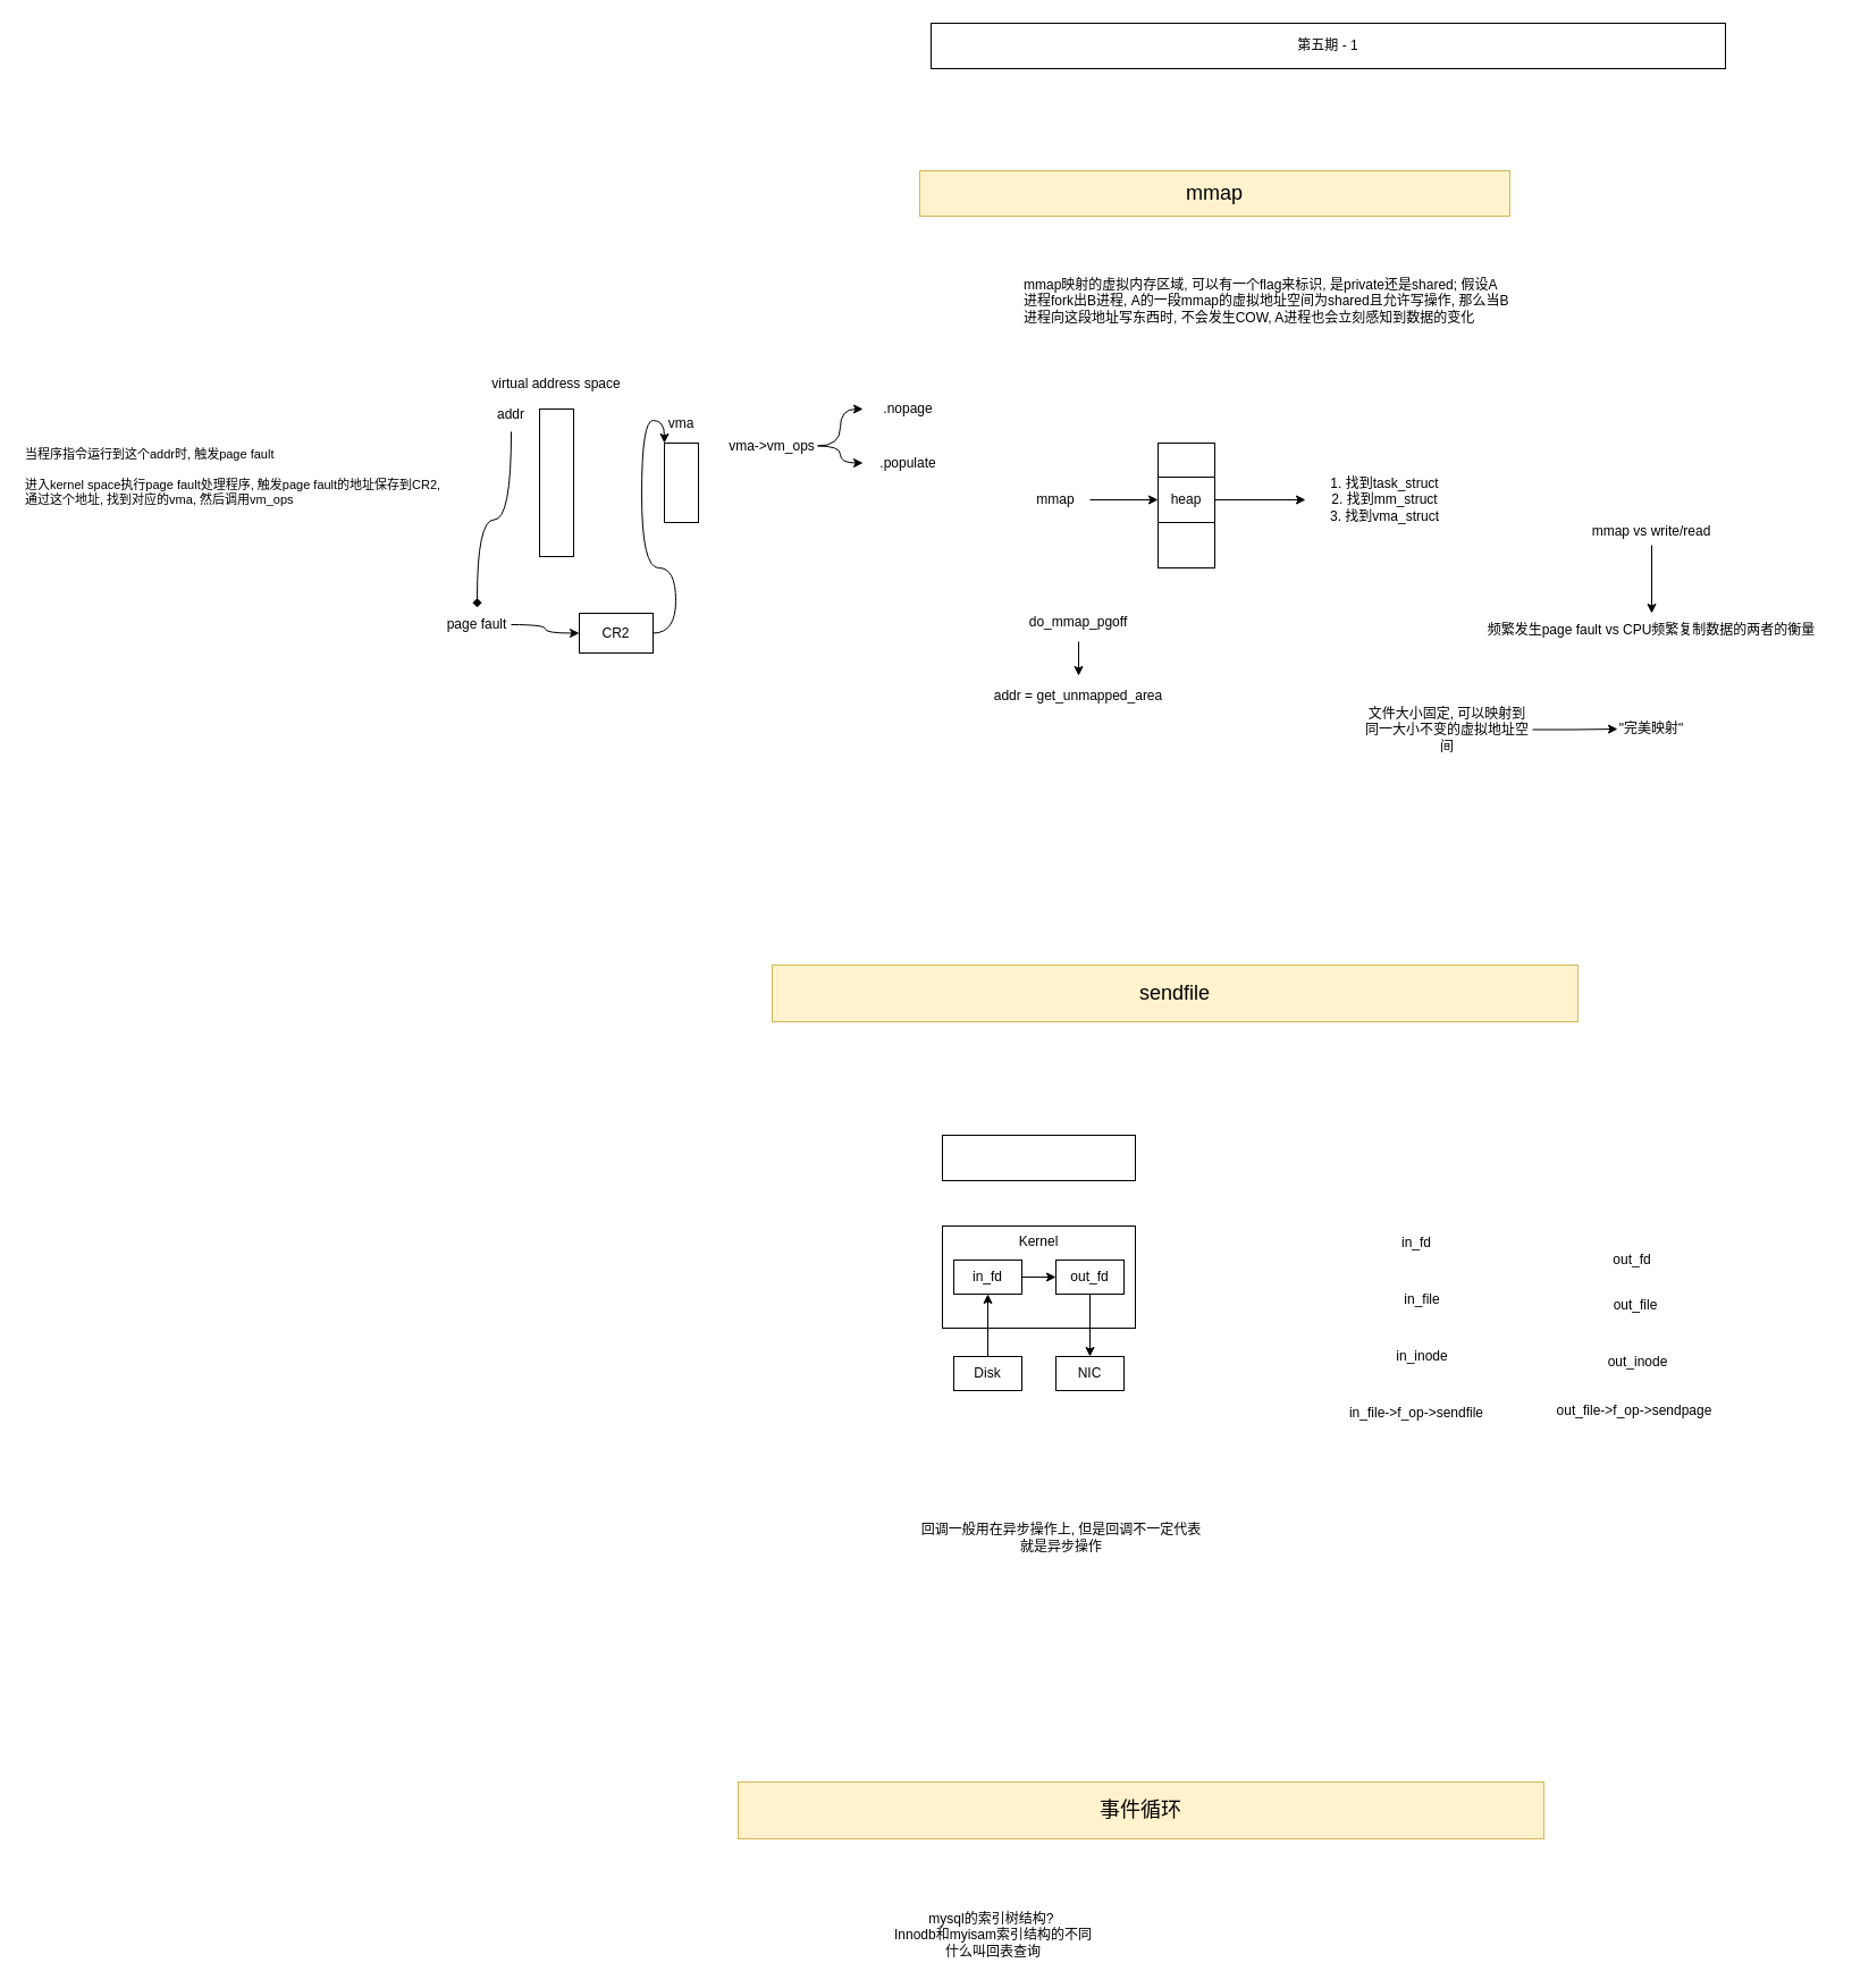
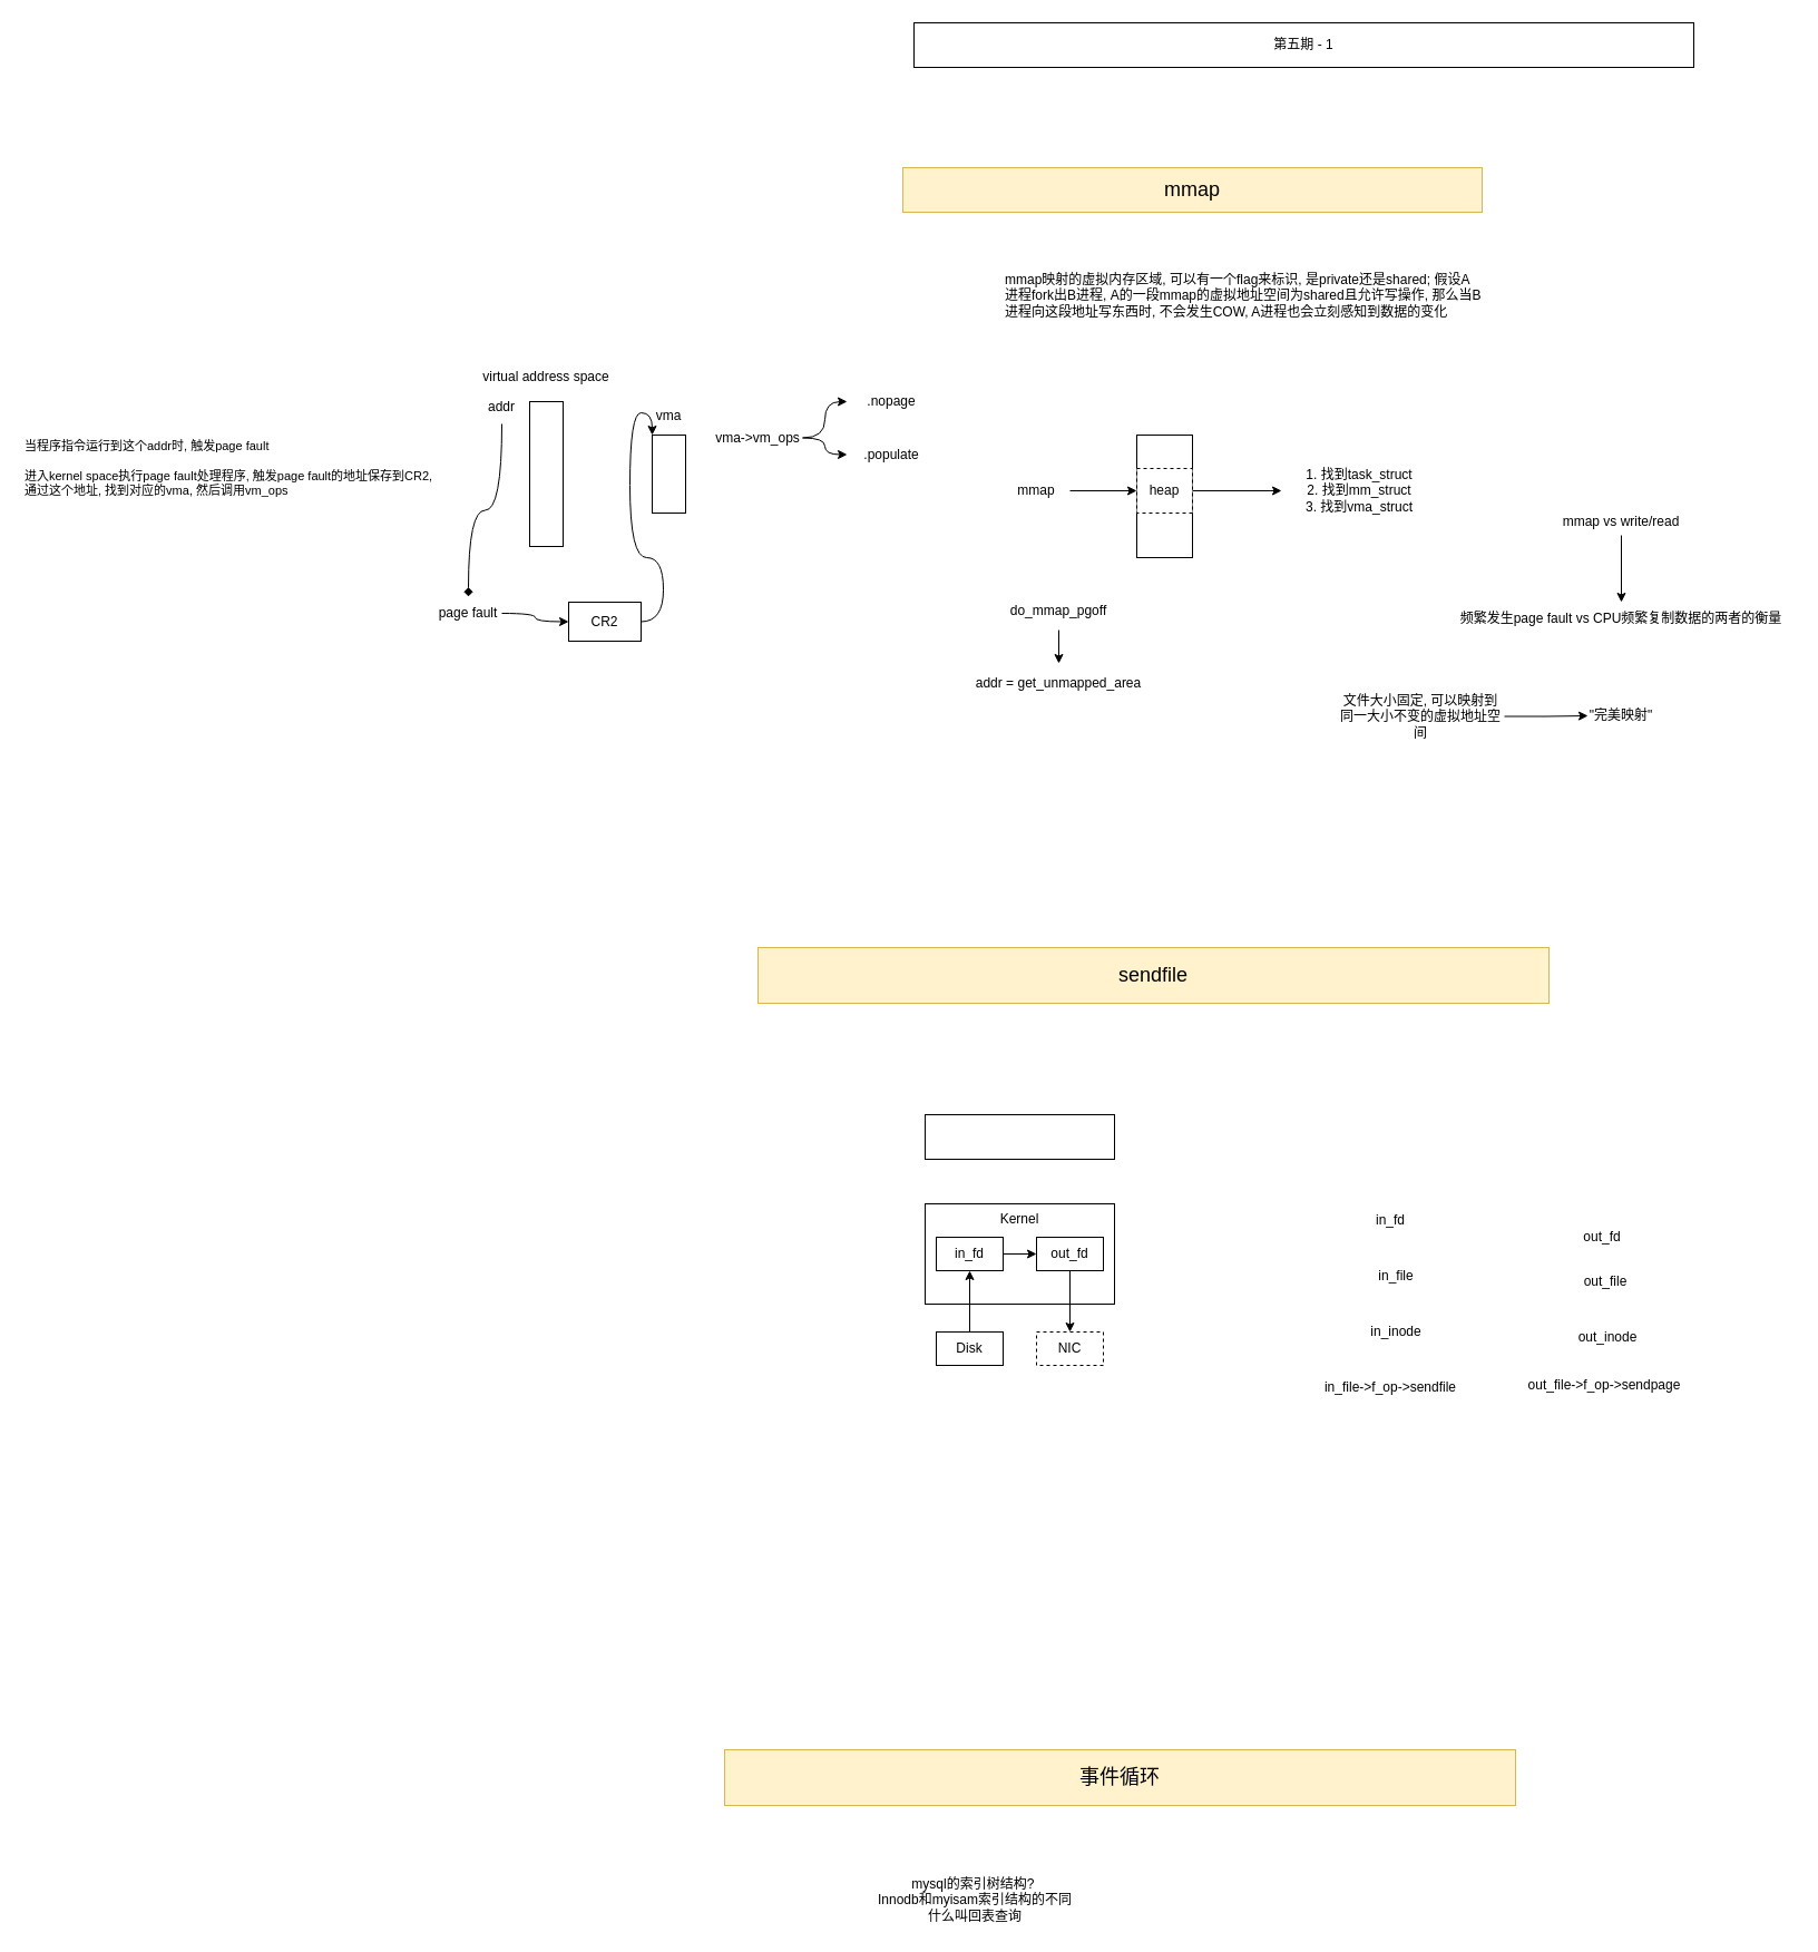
  <mxCell id="0" />
  <mxCell id="1" parent="0" />
  <mxCell id="2" value="第五期 - 1" style="rounded=0;whiteSpace=wrap;html=1;" parent="1" vertex="1"><mxGeometry x="820" y="20" width="700" height="40" as="geometry" /></mxCell>
  <mxCell id="3" value="mmap映射的虚拟内存区域, 可以有一个flag来标识, 是private还是shared; 假设A进程fork出B进程, A的一段mmap的虚拟地址空间为shared且允许写操作, 那么当B进程向这段地址写东西时, 不会发生COW, A进程也会立刻感知到数据的变化" style="text;html=1;strokeColor=none;fillColor=none;align=left;verticalAlign=middle;whiteSpace=wrap;rounded=0;" parent="1" vertex="1"><mxGeometry x="900" y="220" width="430" height="90" as="geometry" /></mxCell>
  <mxCell id="4" style="edgeStyle=orthogonalEdgeStyle;rounded=0;orthogonalLoop=1;jettySize=auto;html=1;" parent="1" source="5" target="8" edge="1"><mxGeometry relative="1" as="geometry" /></mxCell>
  <mxCell id="5" value="mmap" style="text;html=1;strokeColor=none;fillColor=none;align=center;verticalAlign=middle;whiteSpace=wrap;rounded=0;" parent="1" vertex="1"><mxGeometry x="900" y="425" width="60" height="30" as="geometry" /></mxCell>
  <mxCell id="6" value="" style="rounded=0;whiteSpace=wrap;html=1;" parent="1" vertex="1"><mxGeometry x="1020" y="390" width="50" height="110" as="geometry" /></mxCell>
  <mxCell id="7" style="edgeStyle=orthogonalEdgeStyle;rounded=0;orthogonalLoop=1;jettySize=auto;html=1;" parent="1" source="8" target="9" edge="1"><mxGeometry relative="1" as="geometry" /></mxCell>
- <mxCell id="8" value="heap" style="rounded=0;whiteSpace=wrap;html=1;" parent="1" vertex="1"><mxGeometry x="1020" y="420" width="50" height="40" as="geometry" /></mxCell>
+ <mxCell id="8" value="heap" style="rounded=0;whiteSpace=wrap;html=1;dashed=1;" parent="1" vertex="1"><mxGeometry x="1020" y="420" width="50" height="40" as="geometry" /></mxCell>
  <mxCell id="9" value="1. 找到task_struct&lt;br&gt;2. 找到mm_struct&lt;br&gt;3. 找到vma_struct" style="text;html=1;strokeColor=none;fillColor=none;align=center;verticalAlign=middle;whiteSpace=wrap;rounded=0;" parent="1" vertex="1"><mxGeometry x="1150" y="410" width="140" height="60" as="geometry" /></mxCell>
  <mxCell id="10" value="" style="edgeStyle=orthogonalEdgeStyle;rounded=0;orthogonalLoop=1;jettySize=auto;html=1;" parent="1" source="11" target="12" edge="1"><mxGeometry relative="1" as="geometry" /></mxCell>
  <mxCell id="11" value="do_mmap_pgoff" style="text;html=1;strokeColor=none;fillColor=none;align=center;verticalAlign=middle;whiteSpace=wrap;rounded=0;" parent="1" vertex="1"><mxGeometry x="890" y="530" width="120" height="35" as="geometry" /></mxCell>
  <mxCell id="12" value="addr = get_unmapped_area" style="text;html=1;strokeColor=none;fillColor=none;align=center;verticalAlign=middle;whiteSpace=wrap;rounded=0;" parent="1" vertex="1"><mxGeometry x="865" y="595" width="170" height="35" as="geometry" /></mxCell>
  <mxCell id="13" value="&quot;完美映射&quot;" style="text;html=1;strokeColor=none;fillColor=none;align=center;verticalAlign=middle;whiteSpace=wrap;rounded=0;" parent="1" vertex="1"><mxGeometry x="1425" y="627" width="60" height="30" as="geometry" /></mxCell>
  <mxCell id="14" value="频繁发生page fault vs CPU频繁复制数据的两者的衡量" style="text;html=1;strokeColor=none;fillColor=none;align=center;verticalAlign=middle;whiteSpace=wrap;rounded=0;" parent="1" vertex="1"><mxGeometry x="1300" y="540" width="310" height="30" as="geometry" /></mxCell>
  <mxCell id="15" style="edgeStyle=orthogonalEdgeStyle;rounded=0;orthogonalLoop=1;jettySize=auto;html=1;" parent="1" source="16" target="14" edge="1"><mxGeometry relative="1" as="geometry" /></mxCell>
  <mxCell id="16" value="mmap vs write/read" style="text;html=1;strokeColor=none;fillColor=none;align=center;verticalAlign=middle;whiteSpace=wrap;rounded=0;" parent="1" vertex="1"><mxGeometry x="1380" y="455" width="150" height="25" as="geometry" /></mxCell>
  <mxCell id="17" style="edgeStyle=orthogonalEdgeStyle;rounded=0;orthogonalLoop=1;jettySize=auto;html=1;entryX=0;entryY=0.5;entryDx=0;entryDy=0;" parent="1" source="18" target="13" edge="1"><mxGeometry relative="1" as="geometry" /></mxCell>
  <mxCell id="18" value="文件大小固定, 可以映射到同一大小不变的虚拟地址空间" style="text;html=1;strokeColor=none;fillColor=none;align=center;verticalAlign=middle;whiteSpace=wrap;rounded=0;" parent="1" vertex="1"><mxGeometry x="1200" y="630" width="150" height="25" as="geometry" /></mxCell>
  <mxCell id="19" value="sendfile" style="text;html=1;strokeColor=#d6b656;fillColor=#fff2cc;align=center;verticalAlign=middle;whiteSpace=wrap;rounded=0;fontSize=18;" parent="1" vertex="1"><mxGeometry x="680" y="850" width="710" height="50" as="geometry" /></mxCell>
  <mxCell id="20" value="mmap" style="text;html=1;strokeColor=#d6b656;fillColor=#fff2cc;align=center;verticalAlign=middle;whiteSpace=wrap;rounded=0;fontSize=18;" parent="1" vertex="1"><mxGeometry x="810" y="150" width="520" height="40" as="geometry" /></mxCell>
  <mxCell id="21" value="" style="rounded=0;whiteSpace=wrap;html=1;" parent="1" vertex="1"><mxGeometry x="830" y="1000" width="170" height="40" as="geometry" /></mxCell>
  <mxCell id="22" value="Kernel" style="rounded=0;whiteSpace=wrap;html=1;verticalAlign=top;" parent="1" vertex="1"><mxGeometry x="830" y="1080" width="170" height="90" as="geometry" /></mxCell>
  <mxCell id="23" value="in_fd" style="text;html=1;strokeColor=none;fillColor=none;align=center;verticalAlign=middle;whiteSpace=wrap;rounded=0;" parent="1" vertex="1"><mxGeometry x="1218" y="1080" width="60" height="30" as="geometry" /></mxCell>
  <mxCell id="24" value="out_fd" style="text;html=1;strokeColor=none;fillColor=none;align=center;verticalAlign=middle;whiteSpace=wrap;rounded=0;" parent="1" vertex="1"><mxGeometry x="1407.5" y="1095" width="60" height="30" as="geometry" /></mxCell>
  <mxCell id="25" value="in_file" style="text;html=1;strokeColor=none;fillColor=none;align=center;verticalAlign=middle;whiteSpace=wrap;rounded=0;" parent="1" vertex="1"><mxGeometry x="1223" y="1130" width="60" height="30" as="geometry" /></mxCell>
  <mxCell id="26" value="out_file" style="text;html=1;strokeColor=none;fillColor=none;align=center;verticalAlign=middle;whiteSpace=wrap;rounded=0;" parent="1" vertex="1"><mxGeometry x="1410.5" y="1135" width="60" height="30" as="geometry" /></mxCell>
  <mxCell id="27" value="in_inode" style="text;html=1;strokeColor=none;fillColor=none;align=center;verticalAlign=middle;whiteSpace=wrap;rounded=0;" parent="1" vertex="1"><mxGeometry x="1223" y="1180" width="60" height="30" as="geometry" /></mxCell>
  <mxCell id="28" value="out_inode" style="text;html=1;strokeColor=none;fillColor=none;align=center;verticalAlign=middle;whiteSpace=wrap;rounded=0;" parent="1" vertex="1"><mxGeometry x="1412.5" y="1185" width="60" height="30" as="geometry" /></mxCell>
  <mxCell id="29" value="in_file-&amp;gt;f_op-&amp;gt;sendfile" style="text;html=1;strokeColor=none;fillColor=none;align=center;verticalAlign=middle;whiteSpace=wrap;rounded=0;" parent="1" vertex="1"><mxGeometry x="1178" y="1225" width="140" height="40" as="geometry" /></mxCell>
  <mxCell id="30" value="out_file-&amp;gt;f_op-&amp;gt;sendpage" style="text;html=1;strokeColor=none;fillColor=none;align=center;verticalAlign=middle;whiteSpace=wrap;rounded=0;" parent="1" vertex="1"><mxGeometry x="1350" y="1225" width="180" height="35" as="geometry" /></mxCell>
- <mxCell id="31" value="回调一般用在异步操作上, 但是回调不一定代表就是异步操作" style="text;html=1;strokeColor=none;fillColor=none;align=center;verticalAlign=middle;whiteSpace=wrap;rounded=0;" parent="1" vertex="1"><mxGeometry x="810" y="1330" width="250" height="50" as="geometry" /></mxCell>
  <mxCell id="32" value="" style="edgeStyle=orthogonalEdgeStyle;rounded=0;orthogonalLoop=1;jettySize=auto;html=1;" parent="1" source="33" target="35" edge="1"><mxGeometry relative="1" as="geometry" /></mxCell>
  <mxCell id="33" value="in_fd" style="rounded=0;whiteSpace=wrap;html=1;" parent="1" vertex="1"><mxGeometry x="840" y="1110" width="60" height="30" as="geometry" /></mxCell>
  <mxCell id="34" style="edgeStyle=orthogonalEdgeStyle;rounded=0;orthogonalLoop=1;jettySize=auto;html=1;" parent="1" source="35" target="38" edge="1"><mxGeometry relative="1" as="geometry" /></mxCell>
  <mxCell id="35" value="out_fd" style="rounded=0;whiteSpace=wrap;html=1;" parent="1" vertex="1"><mxGeometry x="930" y="1110" width="60" height="30" as="geometry" /></mxCell>
  <mxCell id="36" style="edgeStyle=orthogonalEdgeStyle;rounded=0;orthogonalLoop=1;jettySize=auto;html=1;entryX=0.5;entryY=1;entryDx=0;entryDy=0;" parent="1" source="37" target="33" edge="1"><mxGeometry relative="1" as="geometry" /></mxCell>
  <mxCell id="37" value="Disk" style="rounded=0;whiteSpace=wrap;html=1;" parent="1" vertex="1"><mxGeometry x="840" y="1195" width="60" height="30" as="geometry" /></mxCell>
- <mxCell id="38" value="NIC" style="rounded=0;whiteSpace=wrap;html=1;" parent="1" vertex="1"><mxGeometry x="930" y="1195" width="60" height="30" as="geometry" /></mxCell>
+ <mxCell id="38" value="NIC" style="rounded=0;whiteSpace=wrap;html=1;dashed=1;" parent="1" vertex="1"><mxGeometry x="930" y="1195" width="60" height="30" as="geometry" /></mxCell>
  <mxCell id="39" value="事件循环" style="text;html=1;strokeColor=#d6b656;fillColor=#fff2cc;align=center;verticalAlign=middle;whiteSpace=wrap;rounded=0;fontSize=18;" parent="1" vertex="1"><mxGeometry x="650" y="1570" width="710" height="50" as="geometry" /></mxCell>
  <mxCell id="40" value="mysql的索引树结构?&amp;nbsp;&lt;br&gt;Innodb和myisam索引结构的不同&lt;br&gt;什么叫回表查询" style="text;html=1;strokeColor=none;fillColor=none;align=center;verticalAlign=middle;whiteSpace=wrap;rounded=0;" parent="1" vertex="1"><mxGeometry x="740" y="1680" width="270" height="50" as="geometry" /></mxCell>
  <mxCell id="41" value="" style="rounded=0;whiteSpace=wrap;html=1;" parent="1" vertex="1"><mxGeometry x="475" y="360" width="30" height="130" as="geometry" /></mxCell>
  <mxCell id="42" value="virtual address space" style="text;html=1;strokeColor=none;fillColor=none;align=center;verticalAlign=middle;whiteSpace=wrap;rounded=0;" parent="1" vertex="1"><mxGeometry x="430" y="320" width="120" height="35" as="geometry" /></mxCell>
  <mxCell id="43" value="" style="rounded=0;whiteSpace=wrap;html=1;" parent="1" vertex="1"><mxGeometry x="585" y="390" width="30" height="70" as="geometry" /></mxCell>
  <mxCell id="44" value="vma" style="text;html=1;strokeColor=none;fillColor=none;align=center;verticalAlign=middle;whiteSpace=wrap;rounded=0;" parent="1" vertex="1"><mxGeometry x="575" y="360" width="50" height="25" as="geometry" /></mxCell>
  <mxCell id="45" style="edgeStyle=orthogonalEdgeStyle;shape=connector;curved=1;rounded=0;orthogonalLoop=1;jettySize=auto;html=1;entryX=0;entryY=0.5;entryDx=0;entryDy=0;labelBackgroundColor=default;strokeColor=default;fontFamily=Helvetica;fontSize=11;fontColor=default;endArrow=classic;" parent="1" source="46" target="48" edge="1"><mxGeometry relative="1" as="geometry" /></mxCell>
  <mxCell id="46" value="page fault" style="text;html=1;strokeColor=none;fillColor=none;align=center;verticalAlign=middle;whiteSpace=wrap;rounded=0;" parent="1" vertex="1"><mxGeometry x="390" y="535" width="60" height="30" as="geometry" /></mxCell>
  <mxCell id="47" style="edgeStyle=orthogonalEdgeStyle;shape=connector;curved=1;rounded=0;orthogonalLoop=1;jettySize=auto;html=1;entryX=0;entryY=0;entryDx=0;entryDy=0;labelBackgroundColor=default;strokeColor=default;fontFamily=Helvetica;fontSize=11;fontColor=default;endArrow=classic;" parent="1" source="48" target="43" edge="1"><mxGeometry relative="1" as="geometry" /></mxCell>
  <mxCell id="48" value="CR2" style="rounded=0;whiteSpace=wrap;html=1;" parent="1" vertex="1"><mxGeometry x="510" y="540" width="65" height="35" as="geometry" /></mxCell>
  <mxCell id="49" style="edgeStyle=orthogonalEdgeStyle;rounded=0;orthogonalLoop=1;jettySize=auto;html=1;entryX=0.5;entryY=0;entryDx=0;entryDy=0;curved=1;endArrow=diamond;" parent="1" source="50" target="46" edge="1"><mxGeometry relative="1" as="geometry" /></mxCell>
  <mxCell id="50" value="addr" style="text;html=1;strokeColor=none;fillColor=none;align=center;verticalAlign=middle;whiteSpace=wrap;rounded=0;" parent="1" vertex="1"><mxGeometry x="420" y="350" width="60" height="30" as="geometry" /></mxCell>
  <mxCell id="51" style="edgeStyle=orthogonalEdgeStyle;shape=connector;curved=1;rounded=0;orthogonalLoop=1;jettySize=auto;html=1;entryX=0;entryY=0.5;entryDx=0;entryDy=0;labelBackgroundColor=default;strokeColor=default;fontFamily=Helvetica;fontSize=11;fontColor=default;endArrow=classic;" parent="1" source="53" target="54" edge="1"><mxGeometry relative="1" as="geometry" /></mxCell>
  <mxCell id="52" style="edgeStyle=orthogonalEdgeStyle;shape=connector;curved=1;rounded=0;orthogonalLoop=1;jettySize=auto;html=1;entryX=0;entryY=0.5;entryDx=0;entryDy=0;labelBackgroundColor=default;strokeColor=default;fontFamily=Helvetica;fontSize=11;fontColor=default;endArrow=classic;" parent="1" source="53" target="55" edge="1"><mxGeometry relative="1" as="geometry" /></mxCell>
  <mxCell id="53" value="vma-&amp;gt;vm_ops" style="text;html=1;strokeColor=none;fillColor=none;align=center;verticalAlign=middle;whiteSpace=wrap;rounded=0;" parent="1" vertex="1"><mxGeometry x="640" y="380" width="80" height="25" as="geometry" /></mxCell>
  <mxCell id="54" value=".nopage" style="text;html=1;strokeColor=none;fillColor=none;align=center;verticalAlign=middle;whiteSpace=wrap;rounded=0;" parent="1" vertex="1"><mxGeometry x="760" y="347.5" width="80" height="25" as="geometry" /></mxCell>
  <mxCell id="55" value=".populate" style="text;html=1;strokeColor=none;fillColor=none;align=center;verticalAlign=middle;whiteSpace=wrap;rounded=0;" parent="1" vertex="1"><mxGeometry x="760" y="395" width="80" height="25" as="geometry" /></mxCell>
  <mxCell id="56" value="当程序指令运行到这个addr时, 触发page fault&lt;br&gt;&lt;br&gt;进入kernel space执行page fault处理程序, 触发page fault的地址保存到CR2, 通过这个地址, 找到对应的vma, 然后调用vm_ops" style="text;html=1;strokeColor=none;fillColor=none;align=left;verticalAlign=middle;whiteSpace=wrap;rounded=0;fontSize=11;fontFamily=Helvetica;fontColor=default;" parent="1" vertex="1"><mxGeometry x="20" y="390" width="370" height="60" as="geometry" /></mxCell>
